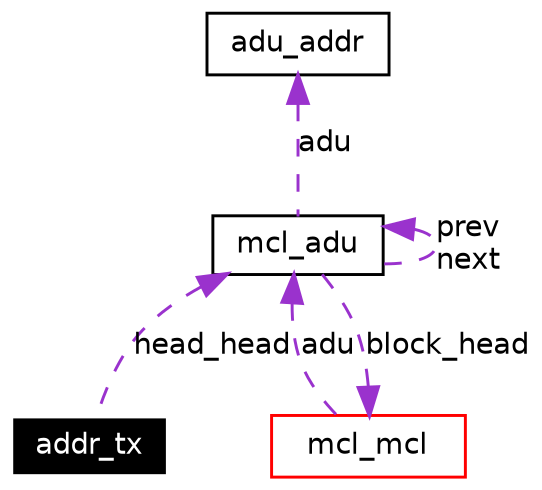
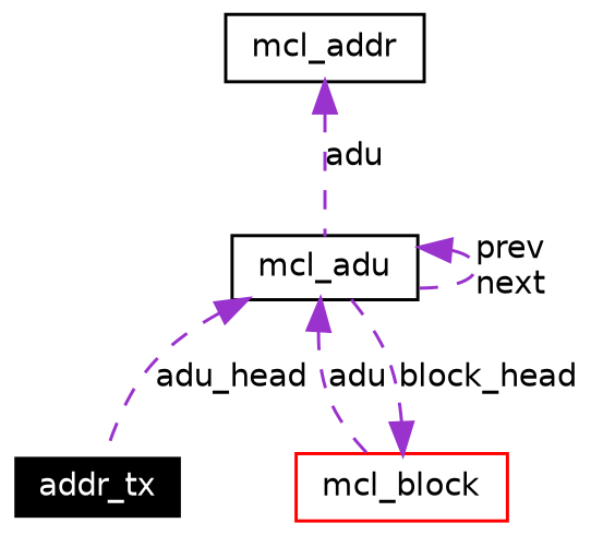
  digraph {
    node [color=black fontname=Helvetica fontsize=10 shape=record]
    edge [color=darkorchid3 dir=back fontname=Helvetica fontsize=10 labelfontname=Helvetica labelfontsize=10 style=dashed]
    n1 [color=white fillcolor=black fontcolor=white height=0.2 label=addr_tx style=filled width=0.4]
    n2 [height=0.2 label=mcl_adu width=0.4]
-   n3 [color=red height=0.2 label=mcl_mcl width=0.4]
-   n4 [height=0.2 label=adu_addr width=0.4]
-   n2 -> n1 [label=head_head]
+   n3 [color=red height=0.2 label=mcl_block width=0.4]
+   n4 [height=0.2 label=mcl_addr width=0.4]
+   n2 -> n1 [label=adu_head]
    n2 -> n2 [label="prev\nnext"]
    n2 -> n3 [label=adu]
    n3 -> n2 [label=block_head]
    n4 -> n2 [label=adu]
  }
